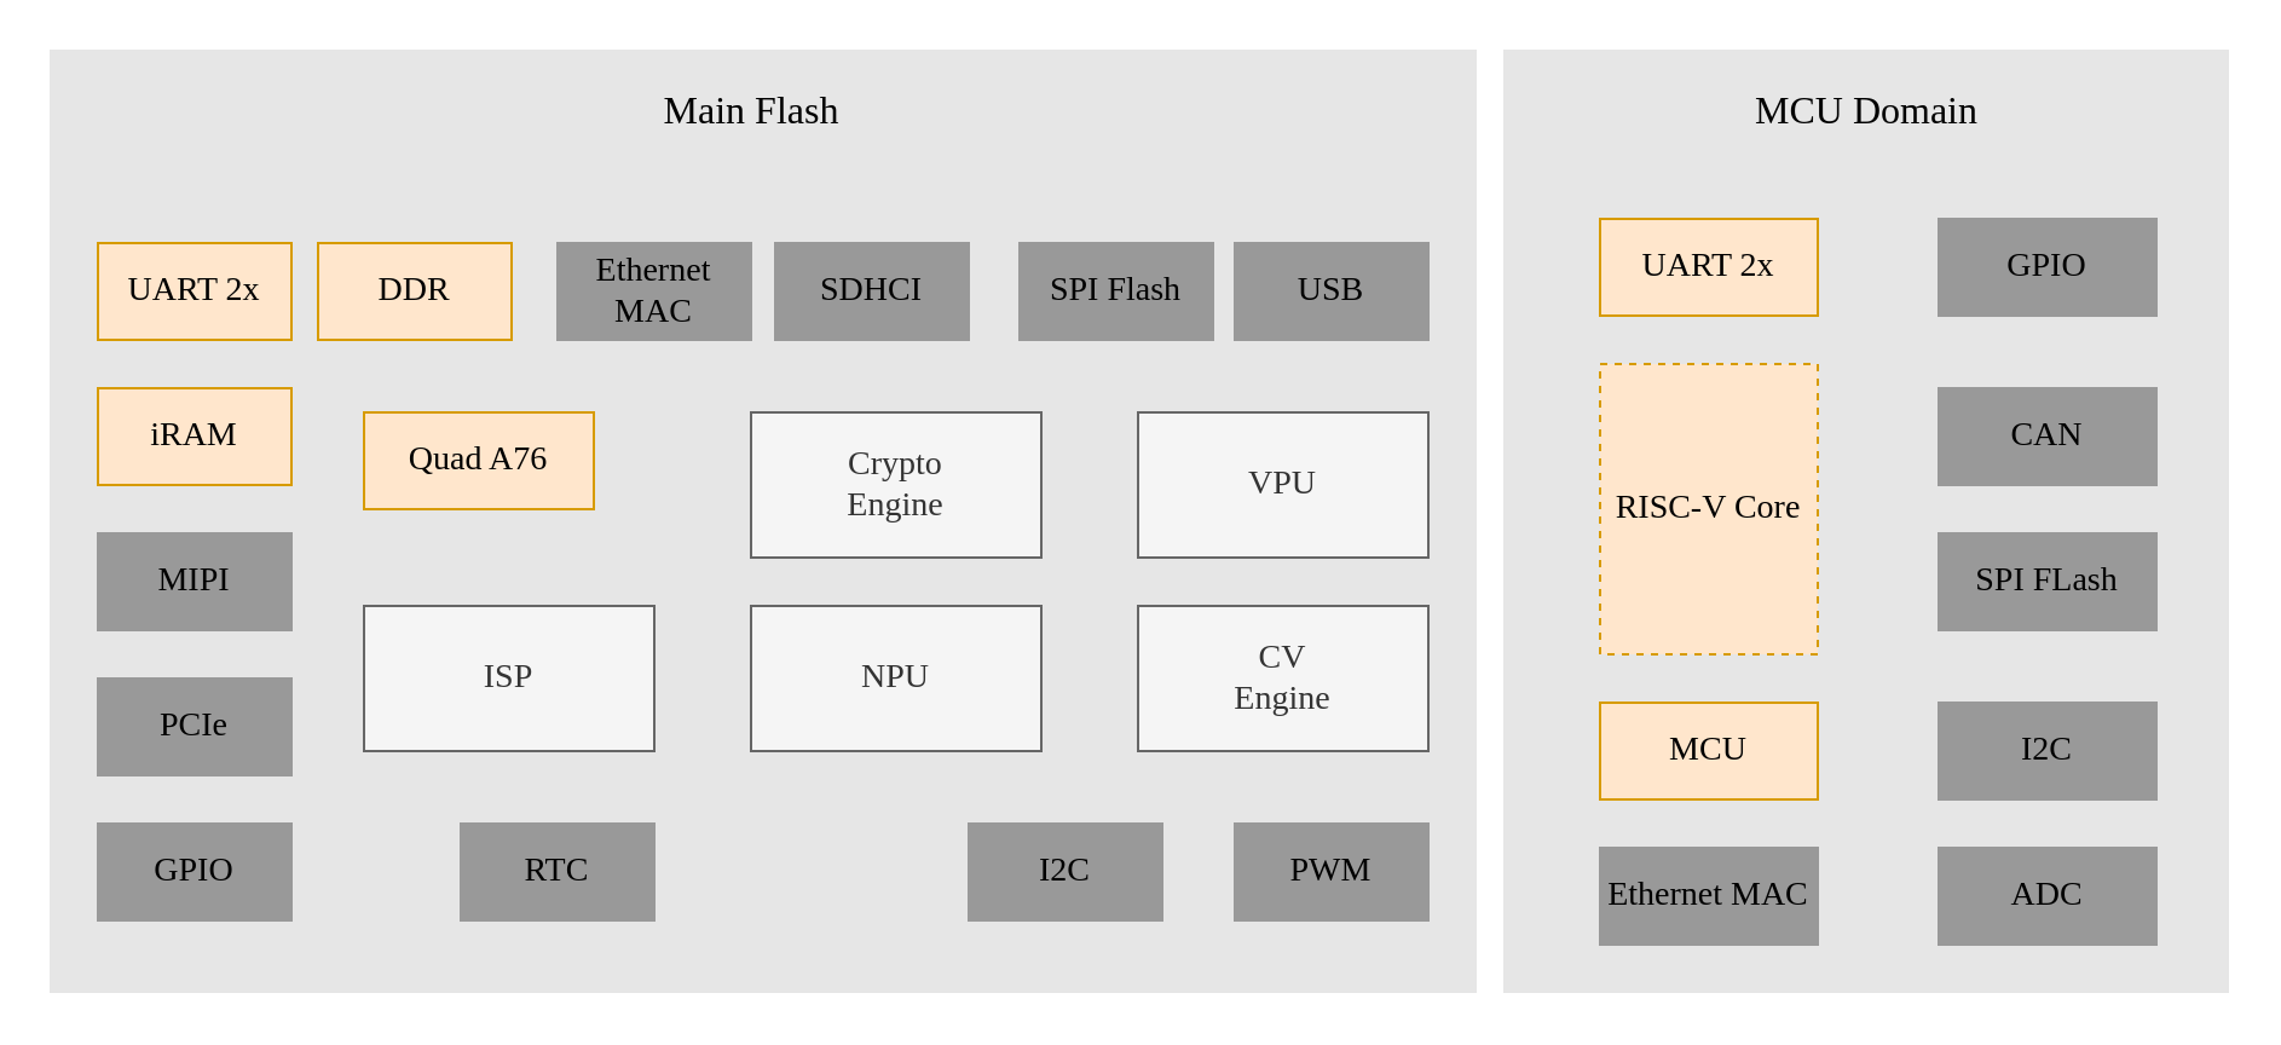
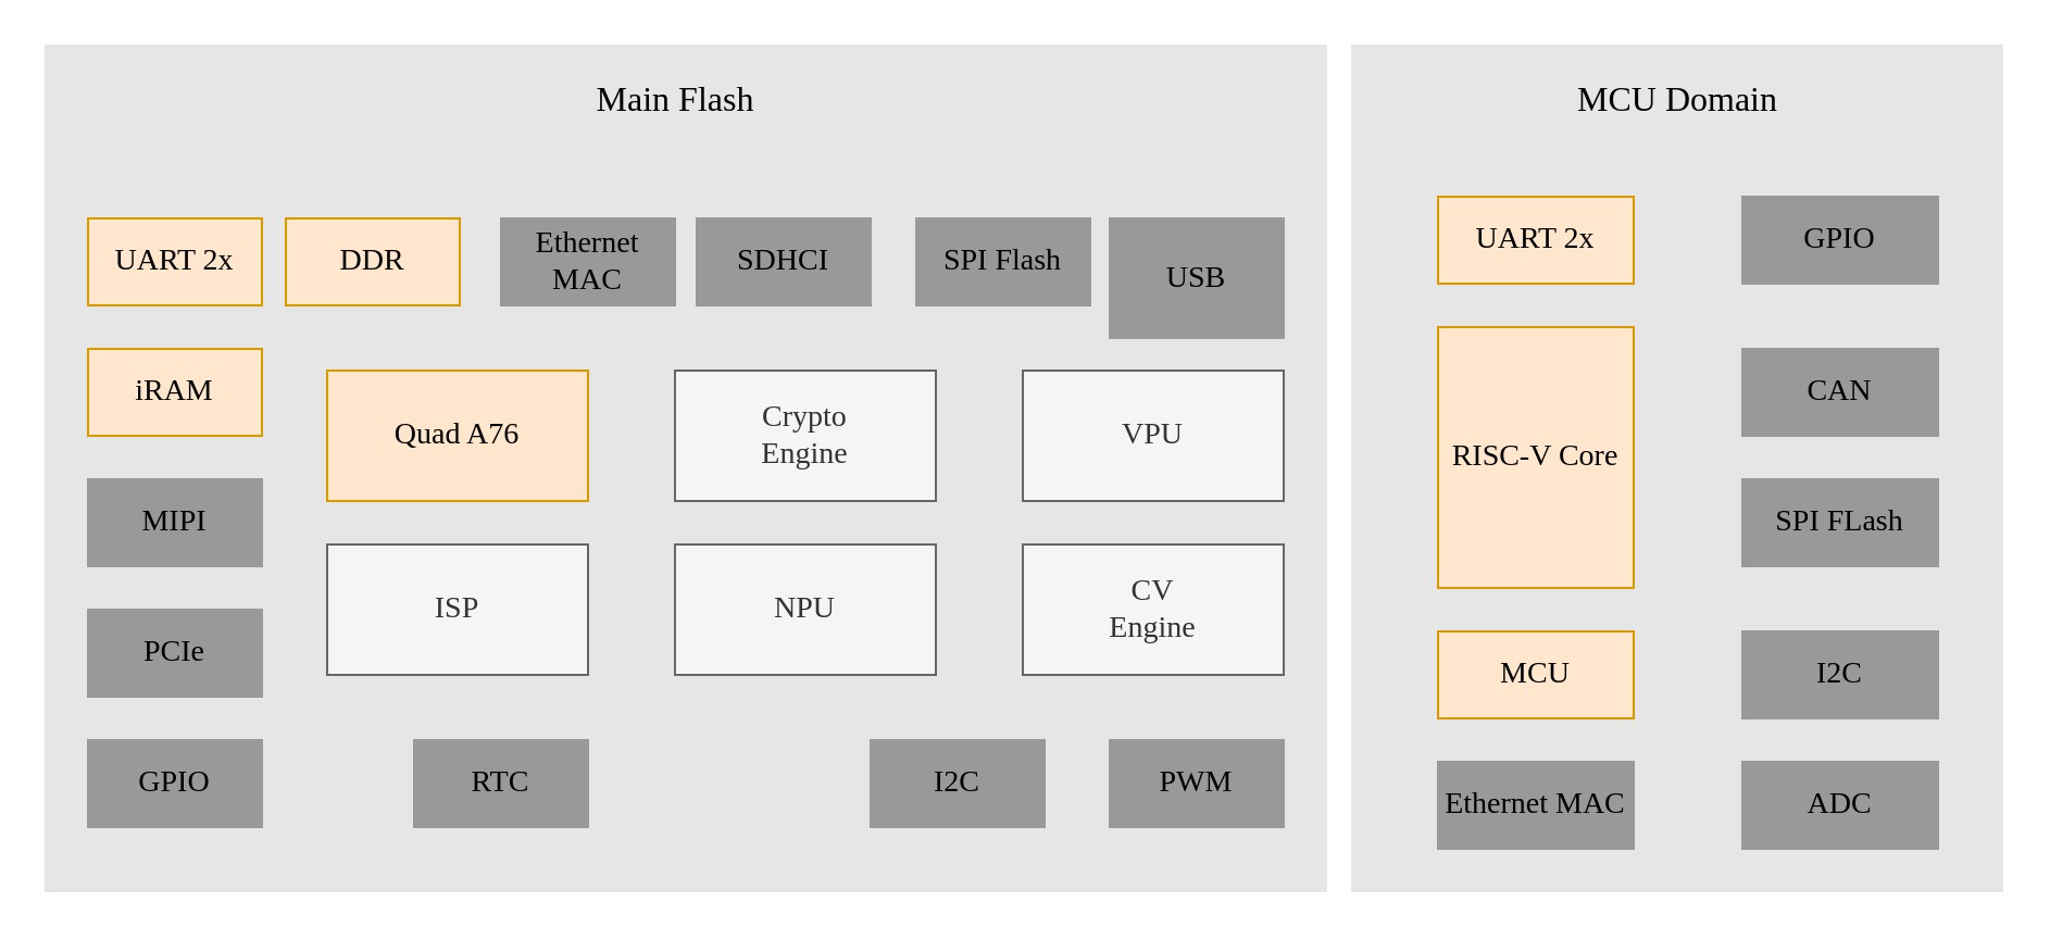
  <mxCell id="0" />
  <mxCell id="1" parent="0" />
  <mxCell id="2" value="" style="rounded=0;whiteSpace=wrap;html=1;fillColor=#E6E6E6;strokeColor=none;" vertex="1" parent="1"><mxGeometry x="621" y="20" width="300" height="390" as="geometry" /></mxCell>
  <mxCell id="3" value="" style="rounded=0;whiteSpace=wrap;html=1;fillColor=#E6E6E6;strokeColor=none;" vertex="1" parent="1"><mxGeometry x="20" y="20" width="590" height="390" as="geometry" /></mxCell>
- <mxCell id="4" value="&lt;font face=&quot;Times New Roman&quot; style=&quot;font-size: 14px;&quot;&gt;Quad A76&lt;/font&gt;" style="rounded=0;whiteSpace=wrap;html=1;fillColor=#ffe6cc;strokeColor=#d79b00;" vertex="1" parent="1"><mxGeometry x="150" y="170" width="95" height="40" as="geometry" /></mxCell>
+ <mxCell id="4" value="&lt;font face=&quot;Times New Roman&quot; style=&quot;font-size: 14px;&quot;&gt;Quad A76&lt;/font&gt;" style="rounded=0;whiteSpace=wrap;html=1;fillColor=#ffe6cc;strokeColor=#d79b00;" vertex="1" parent="1"><mxGeometry x="150" y="170" width="120" height="60" as="geometry" /></mxCell>
  <mxCell id="5" value="&lt;font face=&quot;Times New Roman&quot; style=&quot;font-size: 14px;&quot;&gt;Crypto&lt;br&gt;Engine&lt;/font&gt;" style="rounded=0;whiteSpace=wrap;html=1;fillColor=#f5f5f5;strokeColor=#666666;fontColor=#333333;" vertex="1" parent="1"><mxGeometry x="310" y="170" width="120" height="60" as="geometry" /></mxCell>
  <mxCell id="6" value="&lt;font face=&quot;Times New Roman&quot; style=&quot;font-size: 14px;&quot;&gt;ISP&lt;/font&gt;" style="rounded=0;whiteSpace=wrap;html=1;fillColor=#f5f5f5;strokeColor=#666666;fontColor=#333333;" vertex="1" parent="1"><mxGeometry x="150" y="250" width="120" height="60" as="geometry" /></mxCell>
  <mxCell id="7" value="&lt;font face=&quot;Times New Roman&quot; style=&quot;font-size: 14px;&quot;&gt;NPU&lt;/font&gt;" style="rounded=0;whiteSpace=wrap;html=1;fillColor=#f5f5f5;strokeColor=#666666;fontColor=#333333;" vertex="1" parent="1"><mxGeometry x="310" y="250" width="120" height="60" as="geometry" /></mxCell>
  <mxCell id="8" value="&lt;font face=&quot;Times New Roman&quot; style=&quot;font-size: 14px;&quot;&gt;VPU&lt;/font&gt;" style="rounded=0;whiteSpace=wrap;html=1;fillColor=#f5f5f5;strokeColor=#666666;fontColor=#333333;" vertex="1" parent="1"><mxGeometry x="470" y="170" width="120" height="60" as="geometry" /></mxCell>
  <mxCell id="9" value="&lt;font face=&quot;Times New Roman&quot; style=&quot;font-size: 14px;&quot;&gt;CV&lt;br&gt;Engine&lt;/font&gt;" style="rounded=0;whiteSpace=wrap;html=1;fillColor=#f5f5f5;strokeColor=#666666;fontColor=#333333;" vertex="1" parent="1"><mxGeometry x="470" y="250" width="120" height="60" as="geometry" /></mxCell>
  <mxCell id="10" value="&lt;font face=&quot;Times New Roman&quot; style=&quot;font-size: 14px;&quot;&gt;UART 2x&lt;/font&gt;" style="rounded=0;whiteSpace=wrap;html=1;fillColor=#ffe6cc;strokeColor=#d79b00;" vertex="1" parent="1"><mxGeometry x="40" y="100" width="80" height="40" as="geometry" /></mxCell>
  <mxCell id="11" value="&lt;font face=&quot;Times New Roman&quot; style=&quot;font-size: 14px;&quot;&gt;MIPI&lt;/font&gt;" style="rounded=0;whiteSpace=wrap;html=1;fillColor=#999999;strokeColor=#999999;" vertex="1" parent="1"><mxGeometry x="40" y="220" width="80" height="40" as="geometry" /></mxCell>
  <mxCell id="12" value="&lt;font face=&quot;Times New Roman&quot; style=&quot;font-size: 14px;&quot;&gt;GPIO&lt;/font&gt;" style="rounded=0;whiteSpace=wrap;html=1;fillColor=#999999;strokeColor=#999999;" vertex="1" parent="1"><mxGeometry x="40" y="340" width="80" height="40" as="geometry" /></mxCell>
  <mxCell id="13" value="&lt;font face=&quot;Times New Roman&quot; style=&quot;font-size: 14px;&quot;&gt;RTC&lt;/font&gt;" style="rounded=0;whiteSpace=wrap;html=1;fillColor=#999999;strokeColor=#999999;" vertex="1" parent="1"><mxGeometry x="190" y="340" width="80" height="40" as="geometry" /></mxCell>
  <mxCell id="14" value="&lt;font face=&quot;Times New Roman&quot; style=&quot;font-size: 14px;&quot;&gt;I2C&lt;/font&gt;" style="rounded=0;whiteSpace=wrap;html=1;fillColor=#999999;strokeColor=#999999;" vertex="1" parent="1"><mxGeometry x="400" y="340" width="80" height="40" as="geometry" /></mxCell>
  <mxCell id="15" value="&lt;font face=&quot;Times New Roman&quot; style=&quot;font-size: 14px;&quot;&gt;PWM&lt;/font&gt;" style="rounded=0;whiteSpace=wrap;html=1;fillColor=#999999;strokeColor=#999999;" vertex="1" parent="1"><mxGeometry x="510" y="340" width="80" height="40" as="geometry" /></mxCell>
  <mxCell id="16" value="&lt;font face=&quot;Times New Roman&quot; style=&quot;font-size: 14px;&quot;&gt;PCIe&lt;/font&gt;" style="rounded=0;whiteSpace=wrap;html=1;fillColor=#999999;strokeColor=#999999;" vertex="1" parent="1"><mxGeometry x="40" y="280" width="80" height="40" as="geometry" /></mxCell>
  <mxCell id="17" value="&lt;font face=&quot;Times New Roman&quot; style=&quot;font-size: 14px;&quot;&gt;Ethernet MAC&lt;/font&gt;" style="rounded=0;whiteSpace=wrap;html=1;fillColor=#999999;strokeColor=#999999;" vertex="1" parent="1"><mxGeometry x="230" y="100" width="80" height="40" as="geometry" /></mxCell>
  <mxCell id="18" value="&lt;font face=&quot;Times New Roman&quot;&gt;&lt;span style=&quot;font-size: 14px;&quot;&gt;SDHCI&lt;/span&gt;&lt;/font&gt;" style="rounded=0;whiteSpace=wrap;html=1;fillColor=#999999;strokeColor=#999999;" vertex="1" parent="1"><mxGeometry x="320" y="100" width="80" height="40" as="geometry" /></mxCell>
- <mxCell id="19" value="&lt;font face=&quot;Times New Roman&quot; style=&quot;font-size: 14px;&quot;&gt;USB&lt;/font&gt;" style="rounded=0;whiteSpace=wrap;html=1;fillColor=#999999;strokeColor=#999999;" vertex="1" parent="1"><mxGeometry x="510" y="100" width="80" height="40" as="geometry" /></mxCell>
+ <mxCell id="19" value="&lt;font face=&quot;Times New Roman&quot; style=&quot;font-size: 14px;&quot;&gt;USB&lt;/font&gt;" style="rounded=0;whiteSpace=wrap;html=1;fillColor=#999999;strokeColor=#999999;" vertex="1" parent="1"><mxGeometry x="510" y="100" width="80" height="55" as="geometry" /></mxCell>
  <mxCell id="20" value="&lt;font face=&quot;Times New Roman&quot;&gt;&lt;span style=&quot;font-size: 14px;&quot;&gt;SPI Flash&lt;/span&gt;&lt;/font&gt;" style="rounded=0;whiteSpace=wrap;html=1;fillColor=#999999;strokeColor=#999999;" vertex="1" parent="1"><mxGeometry x="421" y="100" width="80" height="40" as="geometry" /></mxCell>
- <mxCell id="21" value="&lt;font face=&quot;Times New Roman&quot;&gt;&lt;span style=&quot;font-size: 14px;&quot;&gt;RISC-V Core&lt;/span&gt;&lt;/font&gt;" style="rounded=0;whiteSpace=wrap;html=1;fillColor=#ffe6cc;strokeColor=#d79b00;dashed=1;" vertex="1" parent="1"><mxGeometry x="661" y="150" width="90" height="120" as="geometry" /></mxCell>
+ <mxCell id="21" value="&lt;font face=&quot;Times New Roman&quot;&gt;&lt;span style=&quot;font-size: 14px;&quot;&gt;RISC-V Core&lt;/span&gt;&lt;/font&gt;" style="rounded=0;whiteSpace=wrap;html=1;fillColor=#ffe6cc;strokeColor=#d79b00;" vertex="1" parent="1"><mxGeometry x="661" y="150" width="90" height="120" as="geometry" /></mxCell>
  <mxCell id="22" value="&lt;font face=&quot;Times New Roman&quot; style=&quot;font-size: 14px;&quot;&gt;UART 2x&lt;/font&gt;" style="rounded=0;whiteSpace=wrap;html=1;fillColor=#ffe6cc;strokeColor=#d79b00;" vertex="1" parent="1"><mxGeometry x="661" y="90" width="90" height="40" as="geometry" /></mxCell>
  <mxCell id="23" value="&lt;font face=&quot;Times New Roman&quot; style=&quot;font-size: 14px;&quot;&gt;GPIO&lt;/font&gt;" style="rounded=0;whiteSpace=wrap;html=1;fillColor=#999999;strokeColor=#999999;" vertex="1" parent="1"><mxGeometry x="801" y="90" width="90" height="40" as="geometry" /></mxCell>
  <mxCell id="24" value="&lt;font face=&quot;Times New Roman&quot; style=&quot;font-size: 14px;&quot;&gt;CAN&lt;/font&gt;" style="rounded=0;whiteSpace=wrap;html=1;fillColor=#999999;strokeColor=#999999;" vertex="1" parent="1"><mxGeometry x="801" y="160" width="90" height="40" as="geometry" /></mxCell>
  <mxCell id="25" value="&lt;font face=&quot;Times New Roman&quot; style=&quot;font-size: 14px;&quot;&gt;SPI FLash&lt;/font&gt;" style="rounded=0;whiteSpace=wrap;html=1;fillColor=#999999;strokeColor=#999999;" vertex="1" parent="1"><mxGeometry x="801" y="220" width="90" height="40" as="geometry" /></mxCell>
  <mxCell id="26" value="&lt;font face=&quot;Times New Roman&quot; style=&quot;font-size: 14px;&quot;&gt;MCU&lt;/font&gt;" style="rounded=0;whiteSpace=wrap;html=1;fillColor=#ffe6cc;strokeColor=#d79b00;" vertex="1" parent="1"><mxGeometry x="661" y="290" width="90" height="40" as="geometry" /></mxCell>
  <mxCell id="27" value="&lt;font face=&quot;Times New Roman&quot; style=&quot;font-size: 14px;&quot;&gt;I2C&lt;/font&gt;" style="rounded=0;whiteSpace=wrap;html=1;fillColor=#999999;strokeColor=#999999;" vertex="1" parent="1"><mxGeometry x="801" y="290" width="90" height="40" as="geometry" /></mxCell>
  <mxCell id="28" value="&lt;font face=&quot;Times New Roman&quot; style=&quot;font-size: 14px;&quot;&gt;ADC&lt;/font&gt;" style="rounded=0;whiteSpace=wrap;html=1;fillColor=#999999;strokeColor=#999999;" vertex="1" parent="1"><mxGeometry x="801" y="350" width="90" height="40" as="geometry" /></mxCell>
  <mxCell id="29" value="&lt;font face=&quot;Times New Roman&quot; style=&quot;font-size: 14px;&quot;&gt;Ethernet MAC&lt;/font&gt;" style="rounded=0;whiteSpace=wrap;html=1;fillColor=#999999;strokeColor=#999999;" vertex="1" parent="1"><mxGeometry x="661" y="350" width="90" height="40" as="geometry" /></mxCell>
  <mxCell id="30" value="&lt;font face=&quot;Times New Roman&quot; style=&quot;font-size: 16px;&quot;&gt;Main Flash&lt;/font&gt;" style="text;html=1;strokeColor=none;fillColor=none;align=center;verticalAlign=middle;whiteSpace=wrap;rounded=0;strokeWidth=3;" vertex="1" parent="1"><mxGeometry x="257.5" y="30" width="105" height="30" as="geometry" /></mxCell>
  <mxCell id="31" value="&lt;font face=&quot;Times New Roman&quot; style=&quot;font-size: 16px;&quot;&gt;MCU Domain&lt;/font&gt;" style="text;html=1;strokeColor=none;fillColor=none;align=center;verticalAlign=middle;whiteSpace=wrap;rounded=0;strokeWidth=3;" vertex="1" parent="1"><mxGeometry x="718.5" y="30" width="105" height="30" as="geometry" /></mxCell>
  <mxCell id="32" value="&lt;font face=&quot;Times New Roman&quot;&gt;&lt;span style=&quot;font-size: 14px;&quot;&gt;DDR&lt;/span&gt;&lt;/font&gt;" style="rounded=0;whiteSpace=wrap;html=1;fillColor=#ffe6cc;strokeColor=#d79b00;" vertex="1" parent="1"><mxGeometry x="131" y="100" width="80" height="40" as="geometry" /></mxCell>
  <mxCell id="33" value="&lt;font face=&quot;Times New Roman&quot; style=&quot;font-size: 14px;&quot;&gt;iRAM&lt;/font&gt;" style="rounded=0;whiteSpace=wrap;html=1;fillColor=#ffe6cc;strokeColor=#d79b00;" vertex="1" parent="1"><mxGeometry x="40" y="160" width="80" height="40" as="geometry" /></mxCell>
